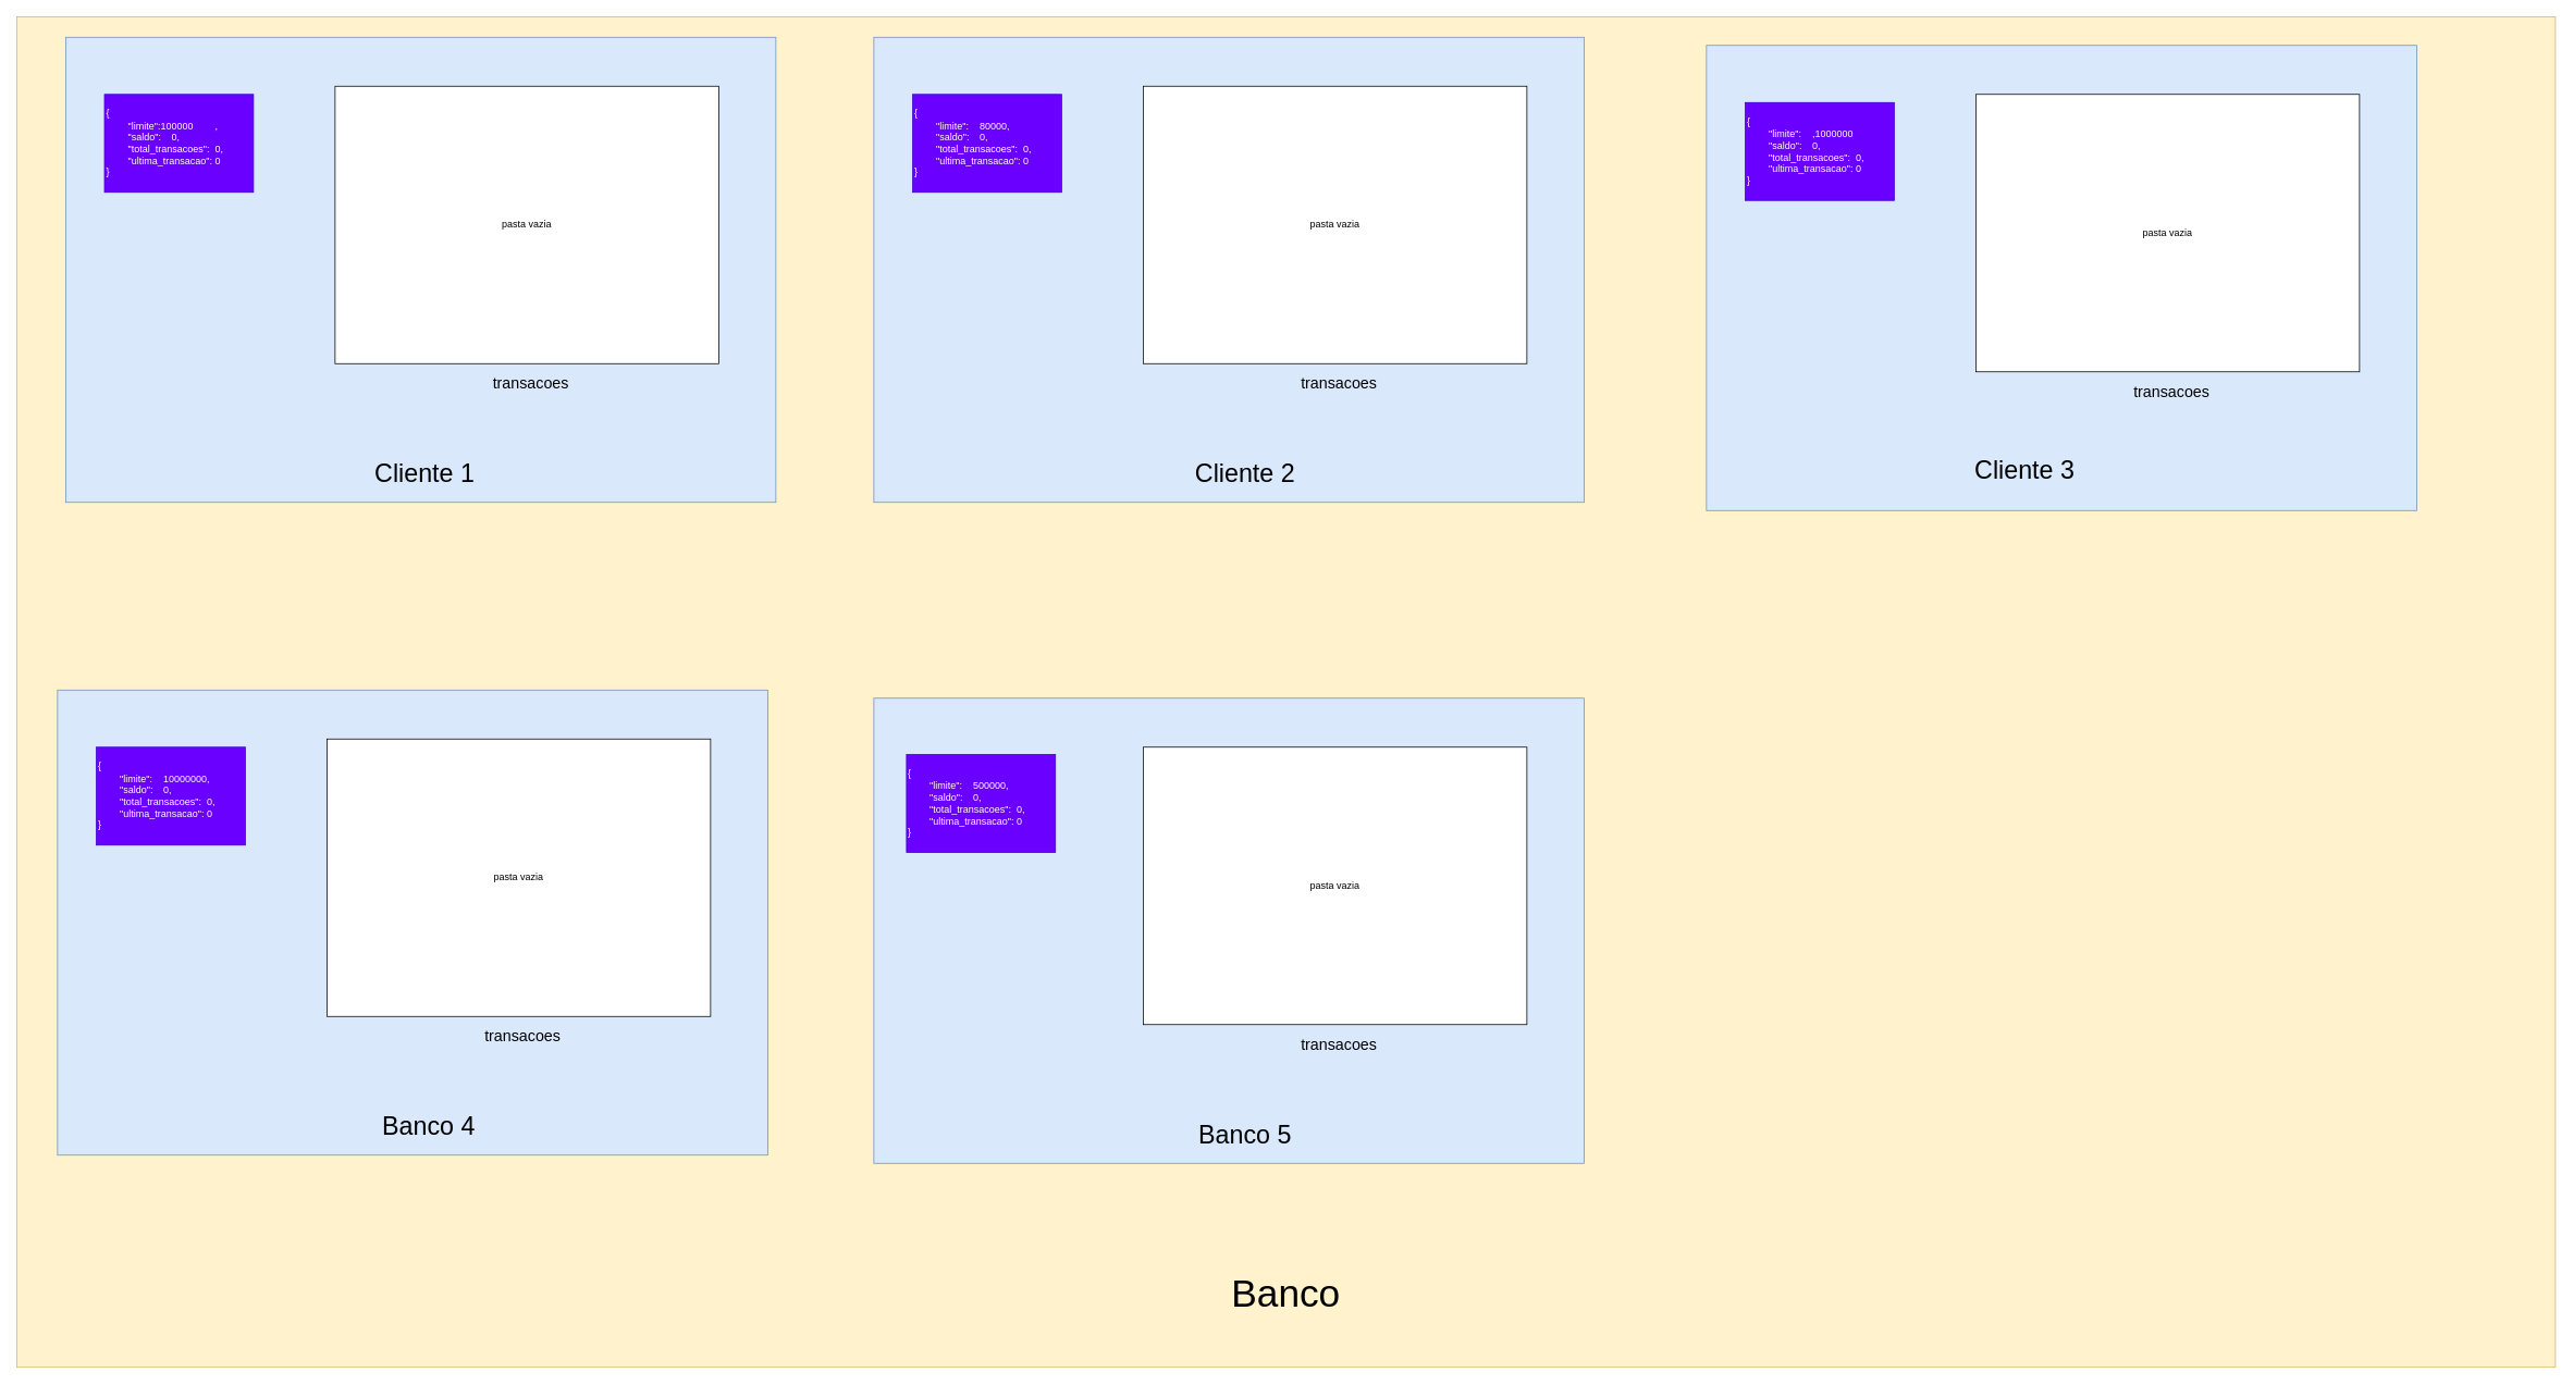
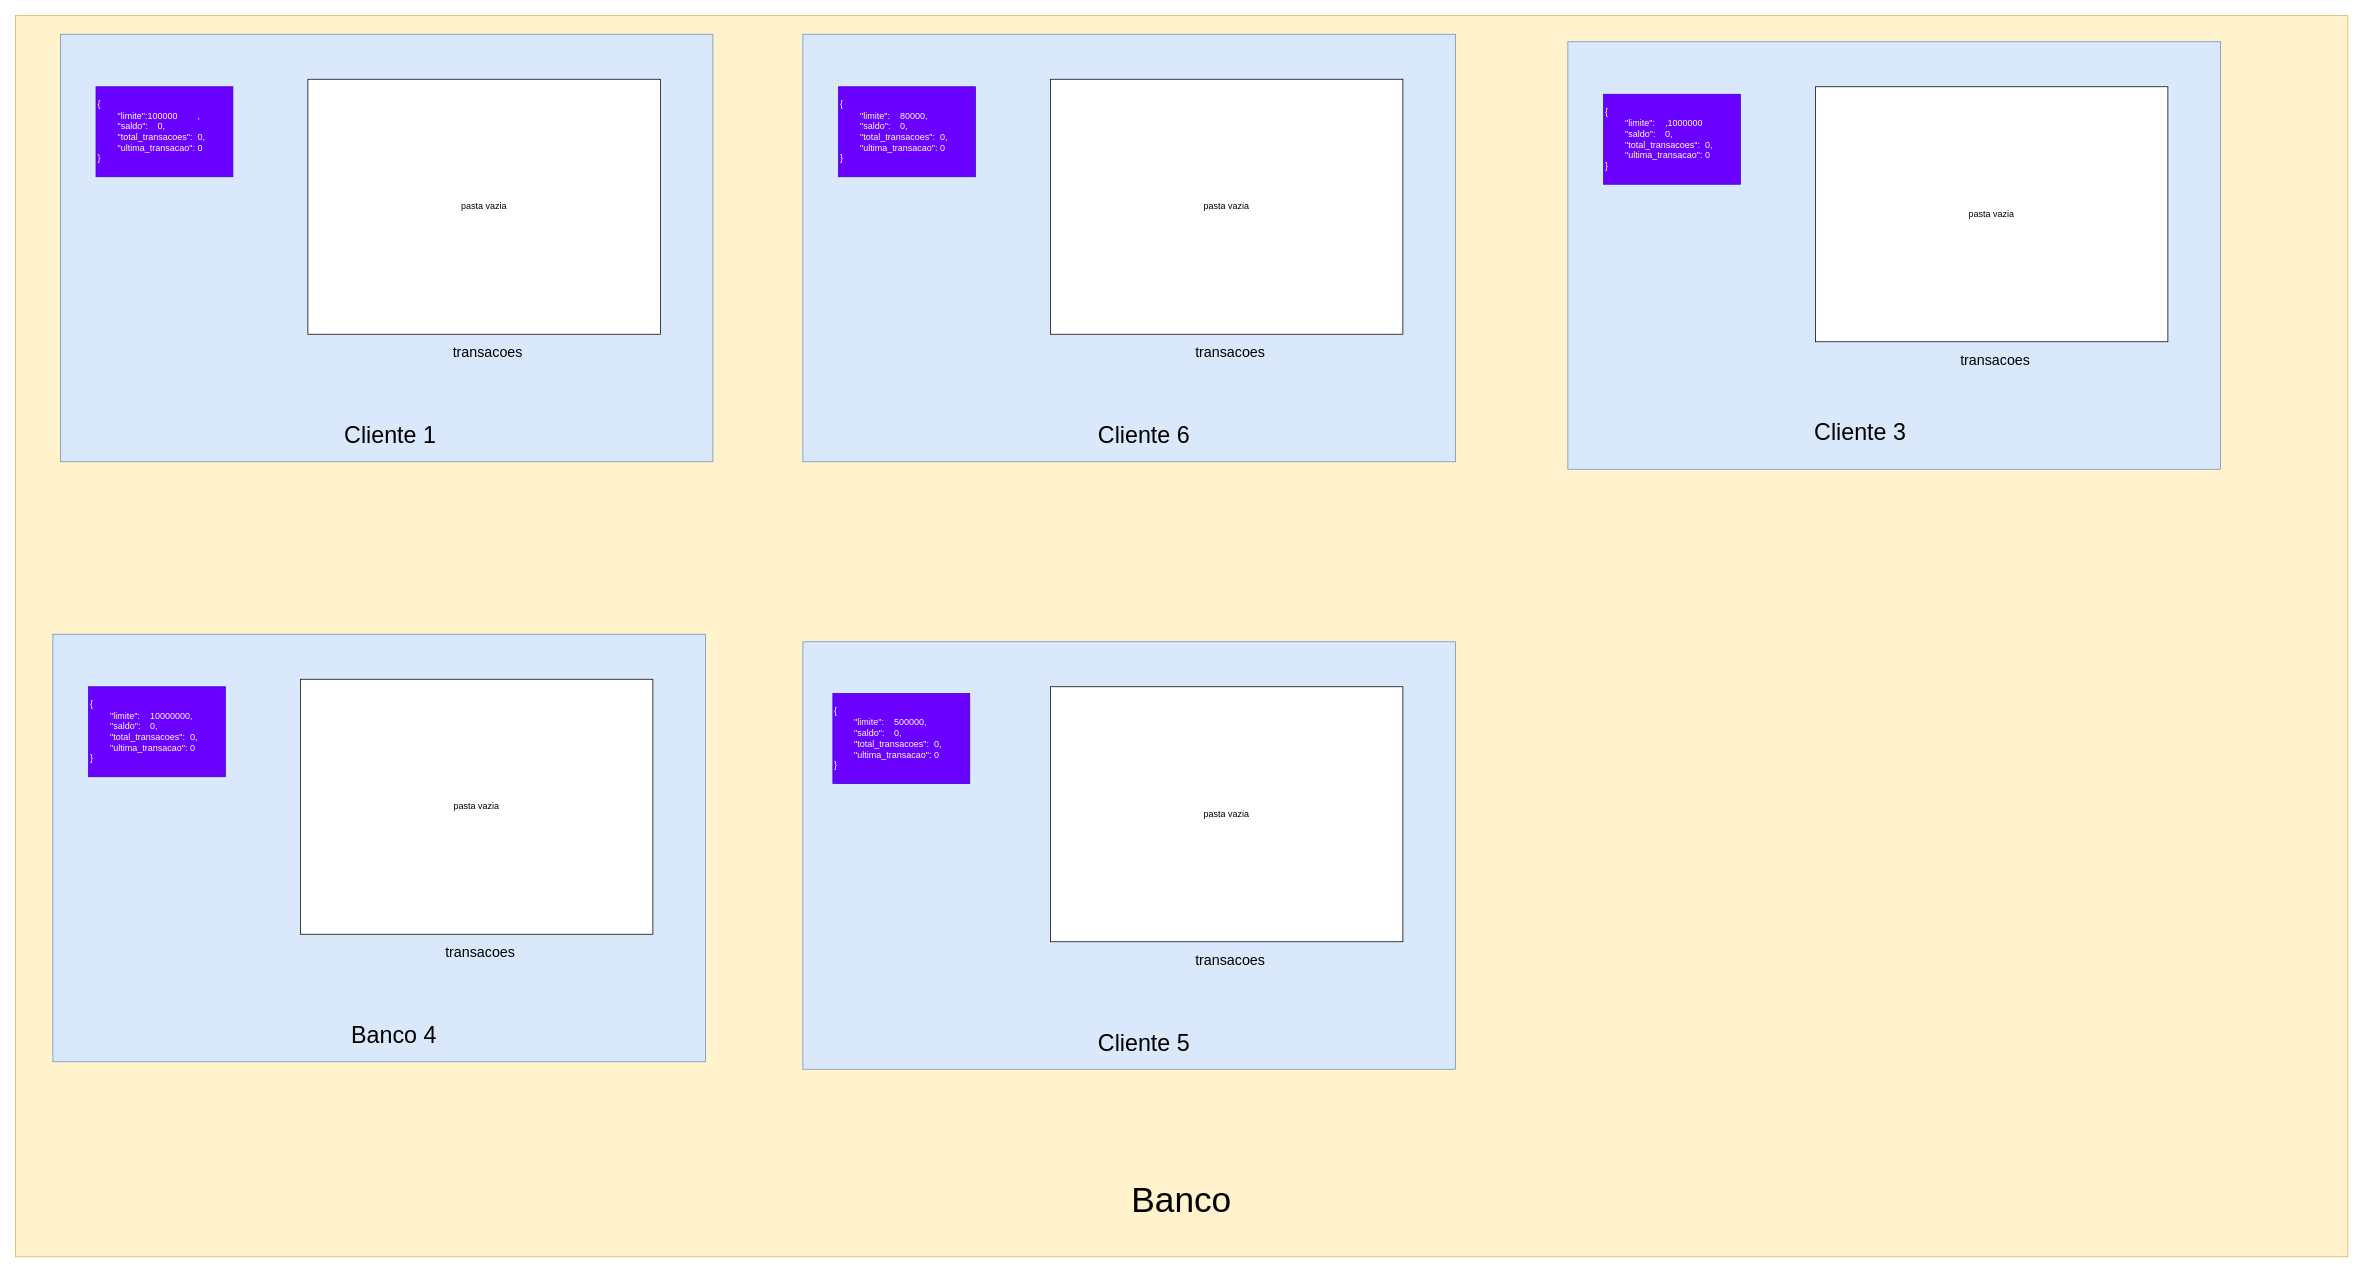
  <mxCell id="0" />
  <mxCell id="1" parent="0" />
  <mxCell id="2" value="" style="rounded=0;whiteSpace=wrap;html=1;fillColor=#fff2cc;strokeColor=#d6b656;" vertex="1" parent="1"><mxGeometry x="20" y="20" width="3110" height="1655" as="geometry" /></mxCell>
  <mxCell id="3" value="" style="rounded=0;whiteSpace=wrap;html=1;fillColor=#dae8fc;strokeColor=#6c8ebf;" vertex="1" parent="1"><mxGeometry x="80" y="45" width="870" height="570" as="geometry" /></mxCell>
  <mxCell id="4" value="&lt;font style=&quot;font-size: 31px;&quot;&gt;Cliente 1&lt;/font&gt;" style="text;html=1;align=center;verticalAlign=middle;whiteSpace=wrap;rounded=0;" vertex="1" parent="1"><mxGeometry x="455" y="565" width="130" height="30" as="geometry" /></mxCell>
  <mxCell id="5" value="&lt;font style=&quot;font-size: 19px;&quot;&gt;transacoes&lt;/font&gt;" style="text;html=1;align=center;verticalAlign=middle;whiteSpace=wrap;rounded=0;" vertex="1" parent="1"><mxGeometry x="620" y="455" width="60" height="30" as="geometry" /></mxCell>
  <mxCell id="6" value="&lt;div&gt;{&lt;/div&gt;&lt;div&gt;&lt;span style=&quot;white-space: normal;&quot;&gt;&lt;span style=&quot;white-space:pre&quot;&gt;&#09;&lt;/span&gt;&quot;limite&quot;:&lt;/span&gt;&lt;span style=&quot;background-color: initial;&quot;&gt;100000&lt;/span&gt;&lt;span style=&quot;background-color: initial; white-space: pre;&quot;&gt;&#09;&lt;/span&gt;&lt;span style=&quot;background-color: initial;&quot;&gt;,&lt;/span&gt;&lt;/div&gt;&lt;div&gt;&lt;span style=&quot;white-space: normal;&quot;&gt;&lt;span style=&quot;white-space:pre&quot;&gt;&#09;&lt;/span&gt;&quot;saldo&quot;:&lt;span style=&quot;white-space:pre&quot;&gt;&#09;&lt;/span&gt;0,&lt;/span&gt;&lt;/div&gt;&lt;div&gt;&lt;span style=&quot;white-space: normal;&quot;&gt;&lt;span style=&quot;white-space:pre&quot;&gt;&#09;&lt;/span&gt;&quot;total_transacoes&quot;:&lt;span style=&quot;white-space:pre&quot;&gt;&#09;&lt;/span&gt;0,&lt;/span&gt;&lt;/div&gt;&lt;div&gt;&lt;span style=&quot;white-space: normal;&quot;&gt;&lt;span style=&quot;white-space:pre&quot;&gt;&#09;&lt;/span&gt;&quot;ultima_transacao&quot;:&lt;span style=&quot;white-space:pre&quot;&gt;&#09;&lt;/span&gt;0&lt;/span&gt;&lt;/div&gt;&lt;div style=&quot;&quot;&gt;}&lt;/div&gt;" style="rounded=0;whiteSpace=wrap;html=1;align=left;fillColor=#6a00ff;fontColor=#ffffff;strokeColor=#3700CC;" vertex="1" parent="1"><mxGeometry x="127.5" y="115" width="182.5" height="120" as="geometry" /></mxCell>
  <mxCell id="7" value="pasta vazia" style="rounded=0;whiteSpace=wrap;html=1;" vertex="1" parent="1"><mxGeometry x="410" y="105" width="470" height="340" as="geometry" /></mxCell>
- <mxCell id="8" value="&lt;font style=&quot;font-size: 47px;&quot;&gt;Banco&lt;/font&gt;" style="text;html=1;align=center;verticalAlign=middle;whiteSpace=wrap;rounded=0;" vertex="1" parent="1"><mxGeometry x="1510" y="1570" width="130" height="30" as="geometry" /></mxCell>
+ <mxCell id="8" value="&lt;font style=&quot;font-size: 47px;&quot;&gt;Banco&lt;/font&gt;" style="text;html=1;align=center;verticalAlign=middle;whiteSpace=wrap;rounded=0;" vertex="1" parent="1"><mxGeometry x="1510" y="1585" width="130" height="30" as="geometry" /></mxCell>
  <mxCell id="9" value="" style="rounded=0;whiteSpace=wrap;html=1;fillColor=#dae8fc;strokeColor=#6c8ebf;" vertex="1" parent="1"><mxGeometry x="1070" y="45" width="870" height="570" as="geometry" /></mxCell>
- <mxCell id="10" value="&lt;font style=&quot;font-size: 31px;&quot;&gt;Cliente 2&lt;/font&gt;" style="text;html=1;align=center;verticalAlign=middle;whiteSpace=wrap;rounded=0;" vertex="1" parent="1"><mxGeometry x="1460" y="565" width="130" height="30" as="geometry" /></mxCell>
+ <mxCell id="10" value="&lt;font style=&quot;font-size: 31px;&quot;&gt;Cliente 6&lt;/font&gt;" style="text;html=1;align=center;verticalAlign=middle;whiteSpace=wrap;rounded=0;" vertex="1" parent="1"><mxGeometry x="1460" y="565" width="130" height="30" as="geometry" /></mxCell>
  <mxCell id="11" value="&lt;font style=&quot;font-size: 19px;&quot;&gt;transacoes&lt;/font&gt;" style="text;html=1;align=center;verticalAlign=middle;whiteSpace=wrap;rounded=0;" vertex="1" parent="1"><mxGeometry x="1610" y="455" width="60" height="30" as="geometry" /></mxCell>
  <mxCell id="12" value="&lt;div&gt;{&lt;/div&gt;&lt;div&gt;&lt;span style=&quot;white-space: pre;&quot;&gt;&#09;&lt;/span&gt;&quot;limite&quot;:&lt;span style=&quot;white-space: pre;&quot;&gt;&#09;&lt;/span&gt;80000,&lt;/div&gt;&lt;div&gt;&lt;span style=&quot;white-space: normal;&quot;&gt;&lt;span style=&quot;white-space:pre&quot;&gt;&#09;&lt;/span&gt;&quot;saldo&quot;:&lt;span style=&quot;white-space:pre&quot;&gt;&#09;&lt;/span&gt;0,&lt;/span&gt;&lt;/div&gt;&lt;div&gt;&lt;span style=&quot;white-space: normal;&quot;&gt;&lt;span style=&quot;white-space:pre&quot;&gt;&#09;&lt;/span&gt;&quot;total_transacoes&quot;:&lt;span style=&quot;white-space:pre&quot;&gt;&#09;&lt;/span&gt;0,&lt;/span&gt;&lt;/div&gt;&lt;div&gt;&lt;span style=&quot;white-space: normal;&quot;&gt;&lt;span style=&quot;white-space:pre&quot;&gt;&#09;&lt;/span&gt;&quot;ultima_transacao&quot;:&lt;span style=&quot;white-space:pre&quot;&gt;&#09;&lt;/span&gt;0&lt;/span&gt;&lt;/div&gt;&lt;div style=&quot;&quot;&gt;}&lt;/div&gt;" style="rounded=0;whiteSpace=wrap;html=1;align=left;fillColor=#6a00ff;fontColor=#ffffff;strokeColor=#3700CC;" vertex="1" parent="1"><mxGeometry x="1117.5" y="115" width="182.5" height="120" as="geometry" /></mxCell>
  <mxCell id="13" value="pasta vazia" style="rounded=0;whiteSpace=wrap;html=1;" vertex="1" parent="1"><mxGeometry x="1400" y="105" width="470" height="340" as="geometry" /></mxCell>
  <mxCell id="14" value="" style="rounded=0;whiteSpace=wrap;html=1;fillColor=#dae8fc;strokeColor=#6c8ebf;" vertex="1" parent="1"><mxGeometry x="2090" y="55" width="870" height="570" as="geometry" /></mxCell>
  <mxCell id="15" value="&lt;font style=&quot;font-size: 31px;&quot;&gt;Cliente 3&lt;/font&gt;" style="text;html=1;align=center;verticalAlign=middle;whiteSpace=wrap;rounded=0;" vertex="1" parent="1"><mxGeometry x="2415" y="560" width="130" height="30" as="geometry" /></mxCell>
  <mxCell id="16" value="&lt;font style=&quot;font-size: 19px;&quot;&gt;transacoes&lt;/font&gt;" style="text;html=1;align=center;verticalAlign=middle;whiteSpace=wrap;rounded=0;" vertex="1" parent="1"><mxGeometry x="2630" y="465" width="60" height="30" as="geometry" /></mxCell>
  <mxCell id="17" value="&lt;div&gt;{&lt;/div&gt;&lt;div&gt;&lt;span style=&quot;white-space: normal;&quot;&gt;&lt;span style=&quot;white-space:pre&quot;&gt;&#09;&lt;/span&gt;&quot;limite&quot;:&lt;span style=&quot;white-space:pre&quot;&gt;&#09;&lt;/span&gt;,&lt;/span&gt;&lt;span style=&quot;background-color: initial;&quot;&gt;1000000&lt;/span&gt;&lt;/div&gt;&lt;div&gt;&lt;span style=&quot;background-color: initial; white-space: pre;&quot;&gt;&#09;&lt;/span&gt;&lt;span style=&quot;background-color: initial;&quot;&gt;&quot;saldo&quot;:&lt;/span&gt;&lt;span style=&quot;background-color: initial; white-space: pre;&quot;&gt;&#09;&lt;/span&gt;&lt;span style=&quot;background-color: initial;&quot;&gt;0,&lt;/span&gt;&lt;/div&gt;&lt;div&gt;&lt;/div&gt;&lt;div&gt;&lt;span style=&quot;white-space: normal;&quot;&gt;&lt;span style=&quot;white-space:pre&quot;&gt;&#09;&lt;/span&gt;&quot;total_transacoes&quot;:&lt;span style=&quot;white-space:pre&quot;&gt;&#09;&lt;/span&gt;0,&lt;/span&gt;&lt;/div&gt;&lt;div&gt;&lt;span style=&quot;white-space: normal;&quot;&gt;&lt;span style=&quot;white-space:pre&quot;&gt;&#09;&lt;/span&gt;&quot;ultima_transacao&quot;:&lt;span style=&quot;white-space:pre&quot;&gt;&#09;&lt;/span&gt;0&lt;/span&gt;&lt;/div&gt;&lt;div style=&quot;&quot;&gt;}&lt;/div&gt;" style="rounded=0;whiteSpace=wrap;html=1;align=left;fillColor=#6a00ff;fontColor=#ffffff;strokeColor=#3700CC;" vertex="1" parent="1"><mxGeometry x="2137.5" y="125" width="182.5" height="120" as="geometry" /></mxCell>
  <mxCell id="18" value="pasta vazia" style="rounded=0;whiteSpace=wrap;html=1;" vertex="1" parent="1"><mxGeometry x="2420" y="115" width="470" height="340" as="geometry" /></mxCell>
  <mxCell id="19" value="" style="rounded=0;whiteSpace=wrap;html=1;fillColor=#dae8fc;strokeColor=#6c8ebf;" vertex="1" parent="1"><mxGeometry x="70" y="845" width="870" height="570" as="geometry" /></mxCell>
  <mxCell id="20" value="&lt;font style=&quot;font-size: 31px;&quot;&gt;Banco 4&lt;/font&gt;" style="text;html=1;align=center;verticalAlign=middle;whiteSpace=wrap;rounded=0;" vertex="1" parent="1"><mxGeometry x="460" y="1365" width="130" height="30" as="geometry" /></mxCell>
  <mxCell id="21" value="&lt;font style=&quot;font-size: 19px;&quot;&gt;transacoes&lt;/font&gt;" style="text;html=1;align=center;verticalAlign=middle;whiteSpace=wrap;rounded=0;" vertex="1" parent="1"><mxGeometry x="610" y="1255" width="60" height="30" as="geometry" /></mxCell>
  <mxCell id="22" value="&lt;div&gt;{&lt;/div&gt;&lt;div&gt;&lt;span style=&quot;white-space: pre;&quot;&gt;&#09;&lt;/span&gt;&quot;limite&quot;:&lt;span style=&quot;white-space: pre;&quot;&gt;&#09;&lt;/span&gt;10000000,&lt;/div&gt;&lt;div&gt;&lt;span style=&quot;white-space: normal;&quot;&gt;&lt;span style=&quot;white-space:pre&quot;&gt;&#09;&lt;/span&gt;&quot;saldo&quot;:&lt;span style=&quot;white-space:pre&quot;&gt;&#09;&lt;/span&gt;0,&lt;/span&gt;&lt;/div&gt;&lt;div&gt;&lt;span style=&quot;white-space: normal;&quot;&gt;&lt;span style=&quot;white-space:pre&quot;&gt;&#09;&lt;/span&gt;&quot;total_transacoes&quot;:&lt;span style=&quot;white-space:pre&quot;&gt;&#09;&lt;/span&gt;0,&lt;/span&gt;&lt;/div&gt;&lt;div&gt;&lt;span style=&quot;white-space: normal;&quot;&gt;&lt;span style=&quot;white-space:pre&quot;&gt;&#09;&lt;/span&gt;&quot;ultima_transacao&quot;:&lt;span style=&quot;white-space:pre&quot;&gt;&#09;&lt;/span&gt;0&lt;/span&gt;&lt;/div&gt;&lt;div style=&quot;&quot;&gt;}&lt;/div&gt;" style="rounded=0;whiteSpace=wrap;html=1;align=left;fillColor=#6a00ff;fontColor=#ffffff;strokeColor=#3700CC;" vertex="1" parent="1"><mxGeometry x="117.5" y="915" width="182.5" height="120" as="geometry" /></mxCell>
  <mxCell id="23" value="pasta vazia" style="rounded=0;whiteSpace=wrap;html=1;" vertex="1" parent="1"><mxGeometry x="400" y="905" width="470" height="340" as="geometry" /></mxCell>
  <mxCell id="24" value="" style="rounded=0;whiteSpace=wrap;html=1;fillColor=#dae8fc;strokeColor=#6c8ebf;" vertex="1" parent="1"><mxGeometry x="1070" y="855" width="870" height="570" as="geometry" /></mxCell>
- <mxCell id="25" value="&lt;font style=&quot;font-size: 31px;&quot;&gt;Banco 5&lt;/font&gt;" style="text;html=1;align=center;verticalAlign=middle;whiteSpace=wrap;rounded=0;" vertex="1" parent="1"><mxGeometry x="1460" y="1375" width="130" height="30" as="geometry" /></mxCell>
+ <mxCell id="25" value="&lt;font style=&quot;font-size: 31px;&quot;&gt;Cliente 5&lt;/font&gt;" style="text;html=1;align=center;verticalAlign=middle;whiteSpace=wrap;rounded=0;" vertex="1" parent="1"><mxGeometry x="1460" y="1375" width="130" height="30" as="geometry" /></mxCell>
  <mxCell id="26" value="&lt;font style=&quot;font-size: 19px;&quot;&gt;transacoes&lt;/font&gt;" style="text;html=1;align=center;verticalAlign=middle;whiteSpace=wrap;rounded=0;" vertex="1" parent="1"><mxGeometry x="1610" y="1265" width="60" height="30" as="geometry" /></mxCell>
  <mxCell id="27" value="&lt;div&gt;{&lt;/div&gt;&lt;div&gt;&lt;span style=&quot;white-space: pre;&quot;&gt;&#09;&lt;/span&gt;&quot;limite&quot;:&lt;span style=&quot;white-space: pre;&quot;&gt;&#09;&lt;/span&gt;500000,&lt;/div&gt;&lt;div&gt;&lt;span style=&quot;white-space: normal;&quot;&gt;&lt;span style=&quot;white-space:pre&quot;&gt;&#09;&lt;/span&gt;&quot;saldo&quot;:&lt;span style=&quot;white-space:pre&quot;&gt;&#09;&lt;/span&gt;0,&lt;/span&gt;&lt;/div&gt;&lt;div&gt;&lt;span style=&quot;white-space: normal;&quot;&gt;&lt;span style=&quot;white-space:pre&quot;&gt;&#09;&lt;/span&gt;&quot;total_transacoes&quot;:&lt;span style=&quot;white-space:pre&quot;&gt;&#09;&lt;/span&gt;0,&lt;/span&gt;&lt;/div&gt;&lt;div&gt;&lt;span style=&quot;white-space: normal;&quot;&gt;&lt;span style=&quot;white-space:pre&quot;&gt;&#09;&lt;/span&gt;&quot;ultima_transacao&quot;:&lt;span style=&quot;white-space:pre&quot;&gt;&#09;&lt;/span&gt;0&lt;/span&gt;&lt;/div&gt;&lt;div style=&quot;&quot;&gt;}&lt;/div&gt;" style="rounded=0;whiteSpace=wrap;html=1;align=left;fillColor=#6a00ff;fontColor=#ffffff;strokeColor=#3700CC;" vertex="1" parent="1"><mxGeometry x="1110" y="924" width="182.5" height="120" as="geometry" /></mxCell>
  <mxCell id="28" value="pasta vazia" style="rounded=0;whiteSpace=wrap;html=1;" vertex="1" parent="1"><mxGeometry x="1400" y="915" width="470" height="340" as="geometry" /></mxCell>
